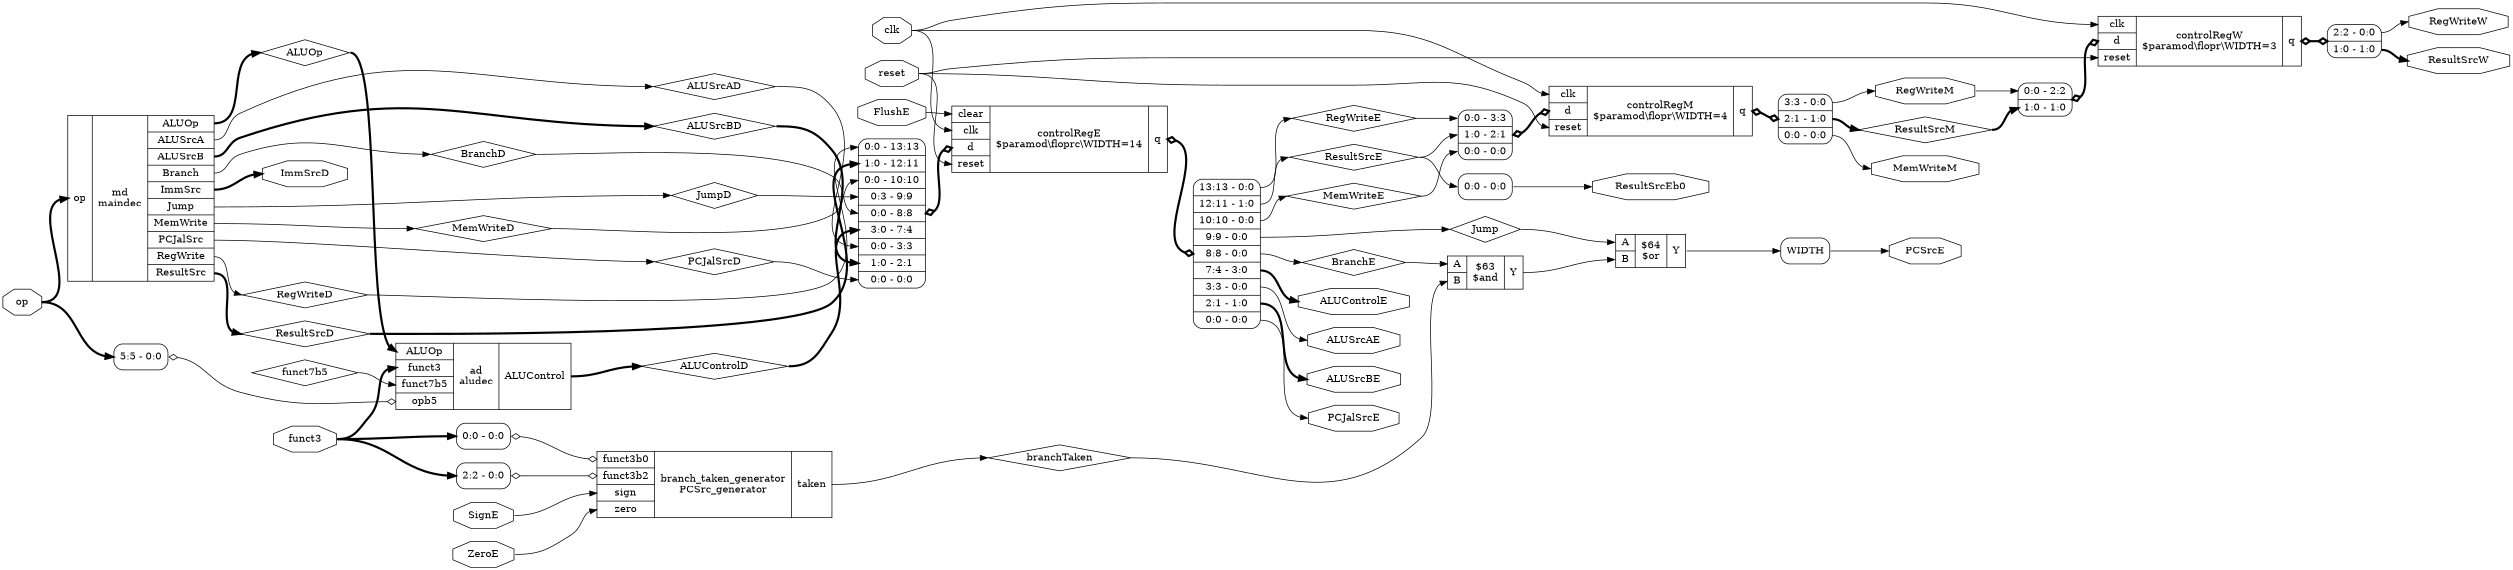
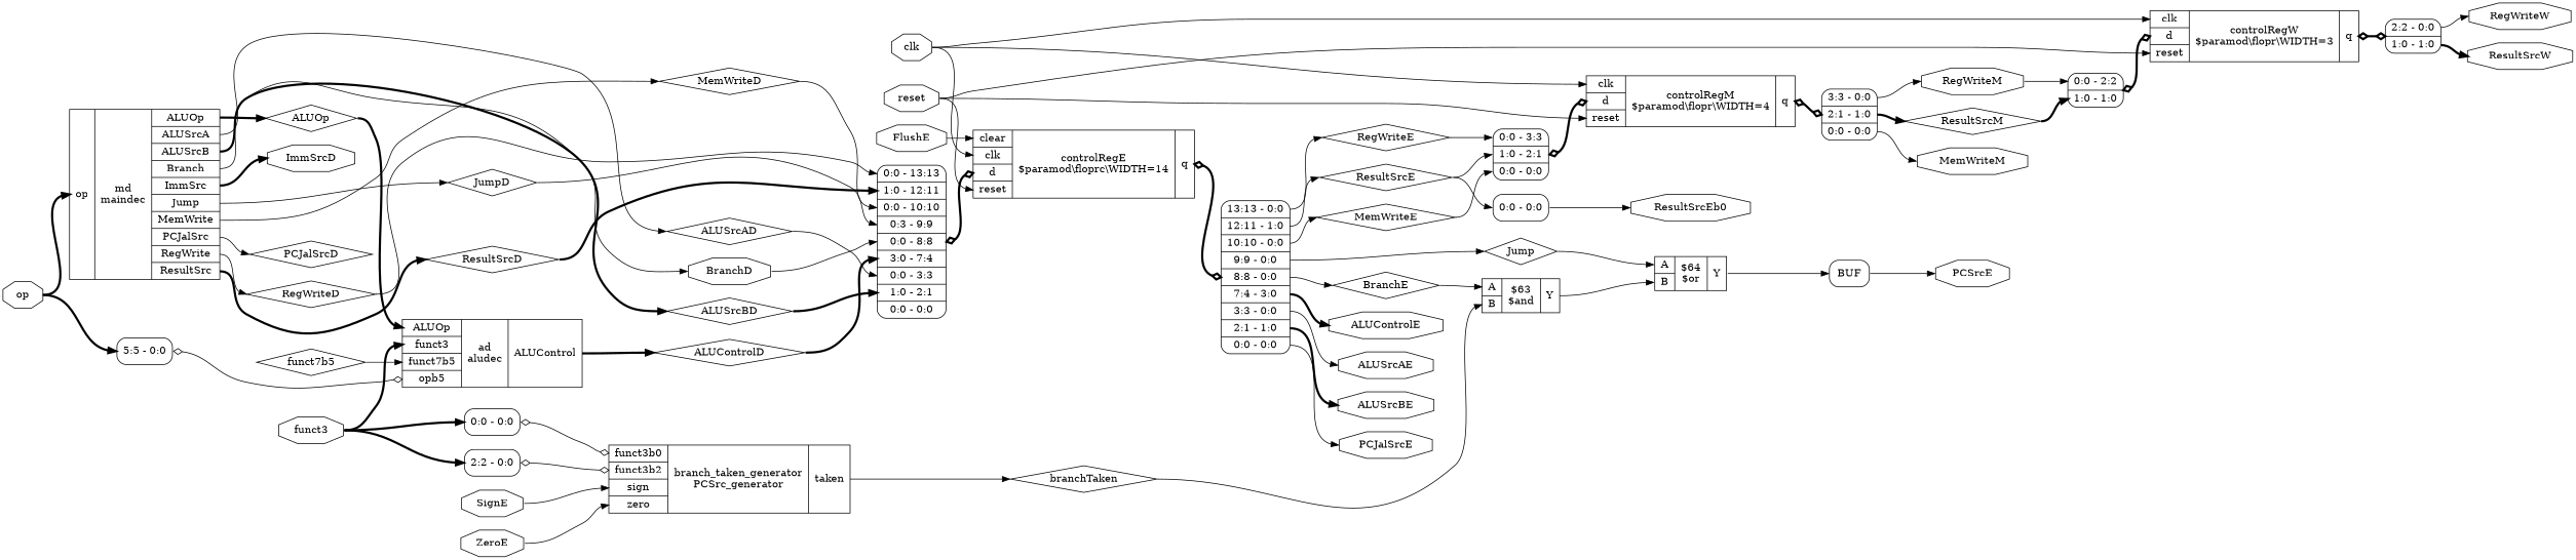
  digraph {
    rankdir=LR
    remincross=true
    node [color=black fontcolor=black shape=diamond]
    edge [color=black headport=w tailport=e]
    n1 [label=PCJalSrcD]
    n2 [label="<s8> 0:0 - 13:13 |<s7> 1:0 - 12:11 |<s6> 0:0 - 10:10 |<s5> 0:3 - 9:9 |<s4> 0:0 - 8:8 |<s3> 3:0 - 7:4 |<s2> 0:0 - 3:3 |<s1> 1:0 - 2:1 |<s0> 0:0 - 0:0 " shape=record style=rounded color="" fontcolor=""]
    n3 [label="{{<p54> clear|<p38> clk|<p50> d|<p37> reset}|controlRegE\n$paramod\\floprc\\WIDTH=14|{<p51> q}}" shape=record color="" fontcolor=""]
    n4 [label=branchTaken]
    n5 [label="{{<p39> A|<p40> B}|$63\n$and|{<p41> Y}}" shape=record color="" fontcolor=""]
    n6 [label="{{<p39> A|<p40> B}|$64\n$or|{<p41> Y}}" shape=record color="" fontcolor=""]
    n7 [label=ALUOp]
    n8 [label="{{<p5> ALUOp|<p35> funct3|<p34> funct7b5|<p56> opb5}|ad\naludec|{<p57> ALUControl}}" shape=record color="" fontcolor=""]
    n9 [label=ALUControlD]
    n10 [label=ALUSrcBD]
    n11 [label=ALUSrcAD]
    n12 [label=BranchE]
-   n13 [label=BranchD]
+   n13 [label=BranchD shape=octagon]
    n14 [label=Jump]
-   n15 [label=WIDTH shape=box style=rounded color="" fontcolor=""]
+   n15 [label=BUF shape=box style=rounded color="" fontcolor=""]
    n16 [label=JumpD]
    n17 [label=MemWriteE]
    n18 [label="<s2> 0:0 - 3:3 |<s1> 1:0 - 2:1 |<s0> 0:0 - 0:0 " shape=record style=rounded color="" fontcolor=""]
    n19 [label="{{<p38> clk|<p50> d|<p37> reset}|controlRegM\n$paramod\\flopr\\WIDTH=4|{<p51> q}}" shape=record color="" fontcolor=""]
    n20 [label=MemWriteD]
    n21 [label=ResultSrcM]
    n22 [label="<s1> 0:0 - 2:2 |<s0> 1:0 - 1:0 " shape=record style=rounded color="" fontcolor=""]
    n23 [label="{{<p38> clk|<p50> d|<p37> reset}|controlRegW\n$paramod\\flopr\\WIDTH=3|{<p51> q}}" shape=record color="" fontcolor=""]
    n24 [label=ResultSrcE]
    n25 [label="<s0> 0:0 - 0:0 " shape=record style=rounded color="" fontcolor=""]
    n26 [label=ResultSrcEb0 shape=octagon]
    n27 [label=ResultSrcD]
    n28 [label=RegWriteE]
    n29 [label=RegWriteD]
    n30 [label=ALUControlE shape=octagon]
    n31 [label=ImmSrcD shape=octagon]
    n32 [label=RegWriteW shape=octagon]
    n33 [label=RegWriteM shape=octagon]
    n34 [label=ALUSrcBE shape=octagon]
    n35 [label=PCJalSrcE shape=octagon]
    n36 [label=ALUSrcAE shape=octagon]
    n37 [label=PCSrcE shape=octagon]
    n38 [label=MemWriteM shape=octagon]
    n39 [label=ResultSrcW shape=octagon]
    n40 [label=FlushE shape=octagon]
    n41 [label="<s8> 13:13 - 0:0 |<s7> 12:11 - 1:0 |<s6> 10:10 - 0:0 |<s5> 9:9 - 0:0 |<s4> 8:8 - 0:0 |<s3> 7:4 - 3:0 |<s2> 3:3 - 0:0 |<s1> 2:1 - 1:0 |<s0> 0:0 - 0:0 " shape=record style=rounded color="" fontcolor=""]
    n42 [label=SignE shape=octagon]
    n43 [label="{{<p44> funct3b0|<p45> funct3b2|<p46> sign|<p47> zero}|branch_taken_generator\nPCSrc_generator|{<p48> taken}}" shape=record color="" fontcolor=""]
    n44 [label=ZeroE shape=octagon]
    n45 [label=funct7b5]
    n46 [label=funct3 shape=octagon]
    n47 [label="<s0> 0:0 - 0:0 " shape=record style=rounded color="" fontcolor=""]
    n48 [label="<s0> 2:2 - 0:0 " shape=record style=rounded color="" fontcolor=""]
    n49 [label=op shape=octagon]
    n50 [label="<s0> 5:5 - 0:0 " shape=record style=rounded color="" fontcolor=""]
    n51 [label="{{<p36> op}|md\nmaindec|{<p5> ALUOp|<p59> ALUSrcA|<p60> ALUSrcB|<p61> Branch|<p62> ImmSrc|<p63> Jump|<p64> MemWrite|<p65> PCJalSrc|<p66> RegWrite|<p67> ResultSrc}}" shape=record color="" fontcolor=""]
    n52 [label=reset shape=octagon]
    n53 [label="<s1> 2:2 - 0:0 |<s0> 1:0 - 1:0 " shape=record style=rounded color="" fontcolor=""]
    n54 [label="<s2> 3:3 - 0:0 |<s1> 2:1 - 1:0 |<s0> 0:0 - 0:0 " shape=record style=rounded color="" fontcolor=""]
    n55 [label=clk shape=octagon]
-   n1 -> n2 [headport="s0:w"]
    n2 -> n3 [arrowhead=odiamond arrowtail=odiamond dir=both headport="p50:w" style="setlinewidth(3)"]
    n3 -> n41 [arrowhead=odiamond arrowtail=odiamond dir=both style="setlinewidth(3)" tailport="p51:e"]
    n4 -> n5 [headport="p40:w"]
    n5 -> n6 [headport="p40:w" tailport="p41:e"]
    n6 -> n15 [headport="w:w" tailport="p41:e"]
    n7 -> n8 [headport="p5:w" style="setlinewidth(3)"]
    n8 -> n9 [style="setlinewidth(3)" tailport="p57:e"]
    n9 -> n2 [headport="s3:w" style="setlinewidth(3)"]
    n10 -> n2 [headport="s1:w" style="setlinewidth(3)"]
    n11 -> n2 [headport="s2:w"]
    n12 -> n5 [headport="p39:w"]
    n13 -> n2 [headport="s4:w"]
    n14 -> n6 [headport="p39:w"]
    n15 -> n37 [tailport="e:e"]
    n16 -> n2 [headport="s5:w"]
    n17 -> n18 [headport="s0:w"]
    n18 -> n19 [arrowhead=odiamond arrowtail=odiamond dir=both headport="p50:w" style="setlinewidth(3)"]
    n19 -> n54 [arrowhead=odiamond arrowtail=odiamond dir=both style="setlinewidth(3)" tailport="p51:e"]
    n20 -> n2 [headport="s6:w"]
    n21 -> n22 [headport="s0:w" style="setlinewidth(3)"]
    n22 -> n23 [arrowhead=odiamond arrowtail=odiamond dir=both headport="p50:w" style="setlinewidth(3)"]
    n23 -> n53 [arrowhead=odiamond arrowtail=odiamond dir=both style="setlinewidth(3)" tailport="p51:e"]
    n24 -> n18 [headport="s1:w"]
    n24 -> n25 [headport="s0:w"]
    n25 -> n26
    n27 -> n2 [headport="s7:w" style="setlinewidth(3)"]
    n28 -> n18 [headport="s2:w"]
    n29 -> n2 [headport="s8:w"]
    n33 -> n22 [headport="s1:w"]
    n40 -> n3 [headport="p54:w"]
    n41 -> n12 [tailport="s4:e"]
    n41 -> n14 [tailport="s5:e"]
    n41 -> n17 [tailport="s6:e"]
    n41 -> n24 [tailport="s7:e"]
    n41 -> n28 [tailport="s8:e"]
    n41 -> n30 [style="setlinewidth(3)" tailport="s3:e"]
    n41 -> n34 [style="setlinewidth(3)" tailport="s1:e"]
    n41 -> n35 [tailport="s0:e"]
    n41 -> n36 [tailport="s2:e"]
    n42 -> n43 [headport="p46:w"]
    n43 -> n4 [tailport="p48:e"]
    n44 -> n43 [headport="p47:w"]
    n45 -> n8 [headport="p34:w"]
    n46 -> n8 [headport="p35:w" style="setlinewidth(3)"]
    n46 -> n47 [headport="s0:w" style="setlinewidth(3)"]
    n46 -> n48 [headport="s0:w" style="setlinewidth(3)"]
    n47 -> n43 [arrowhead=odiamond arrowtail=odiamond dir=both headport="p44:w"]
    n48 -> n43 [arrowhead=odiamond arrowtail=odiamond dir=both headport="p45:w"]
    n49 -> n50 [headport="s0:w" style="setlinewidth(3)"]
    n49 -> n51 [headport="p36:w" style="setlinewidth(3)"]
    n50 -> n8 [arrowhead=odiamond arrowtail=odiamond dir=both headport="p56:w"]
    n51 -> n1 [tailport="p65:e"]
    n51 -> n7 [style="setlinewidth(3)" tailport="p5:e"]
    n51 -> n10 [style="setlinewidth(3)" tailport="p60:e"]
    n51 -> n11 [tailport="p59:e"]
    n51 -> n13 [tailport="p61:e"]
    n51 -> n16 [tailport="p63:e"]
    n51 -> n20 [tailport="p64:e"]
    n51 -> n27 [style="setlinewidth(3)" tailport="p67:e"]
    n51 -> n29 [tailport="p66:e"]
    n51 -> n31 [style="setlinewidth(3)" tailport="p62:e"]
    n52 -> n3 [headport="p37:w"]
    n52 -> n19 [headport="p37:w"]
    n52 -> n23 [headport="p37:w"]
    n53 -> n32 [tailport="s1:e"]
    n53 -> n39 [style="setlinewidth(3)" tailport="s0:e"]
    n54 -> n21 [style="setlinewidth(3)" tailport="s1:e"]
    n54 -> n33 [tailport="s2:e"]
    n54 -> n38 [tailport="s0:e"]
    n55 -> n3 [headport="p38:w"]
    n55 -> n19 [headport="p38:w"]
    n55 -> n23 [headport="p38:w"]
  }
